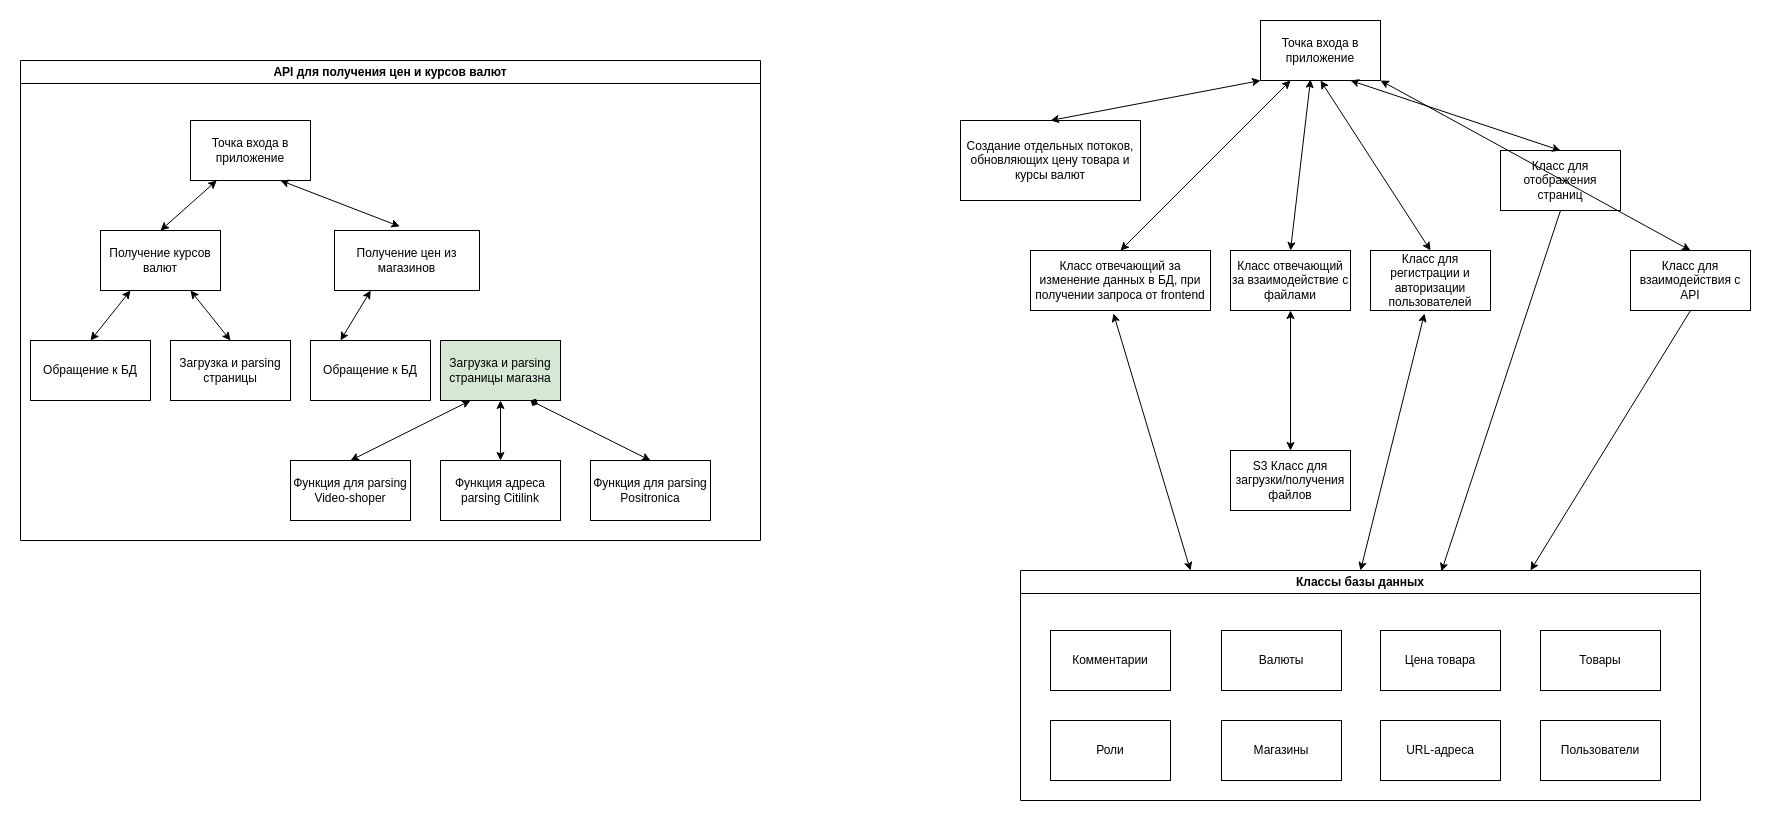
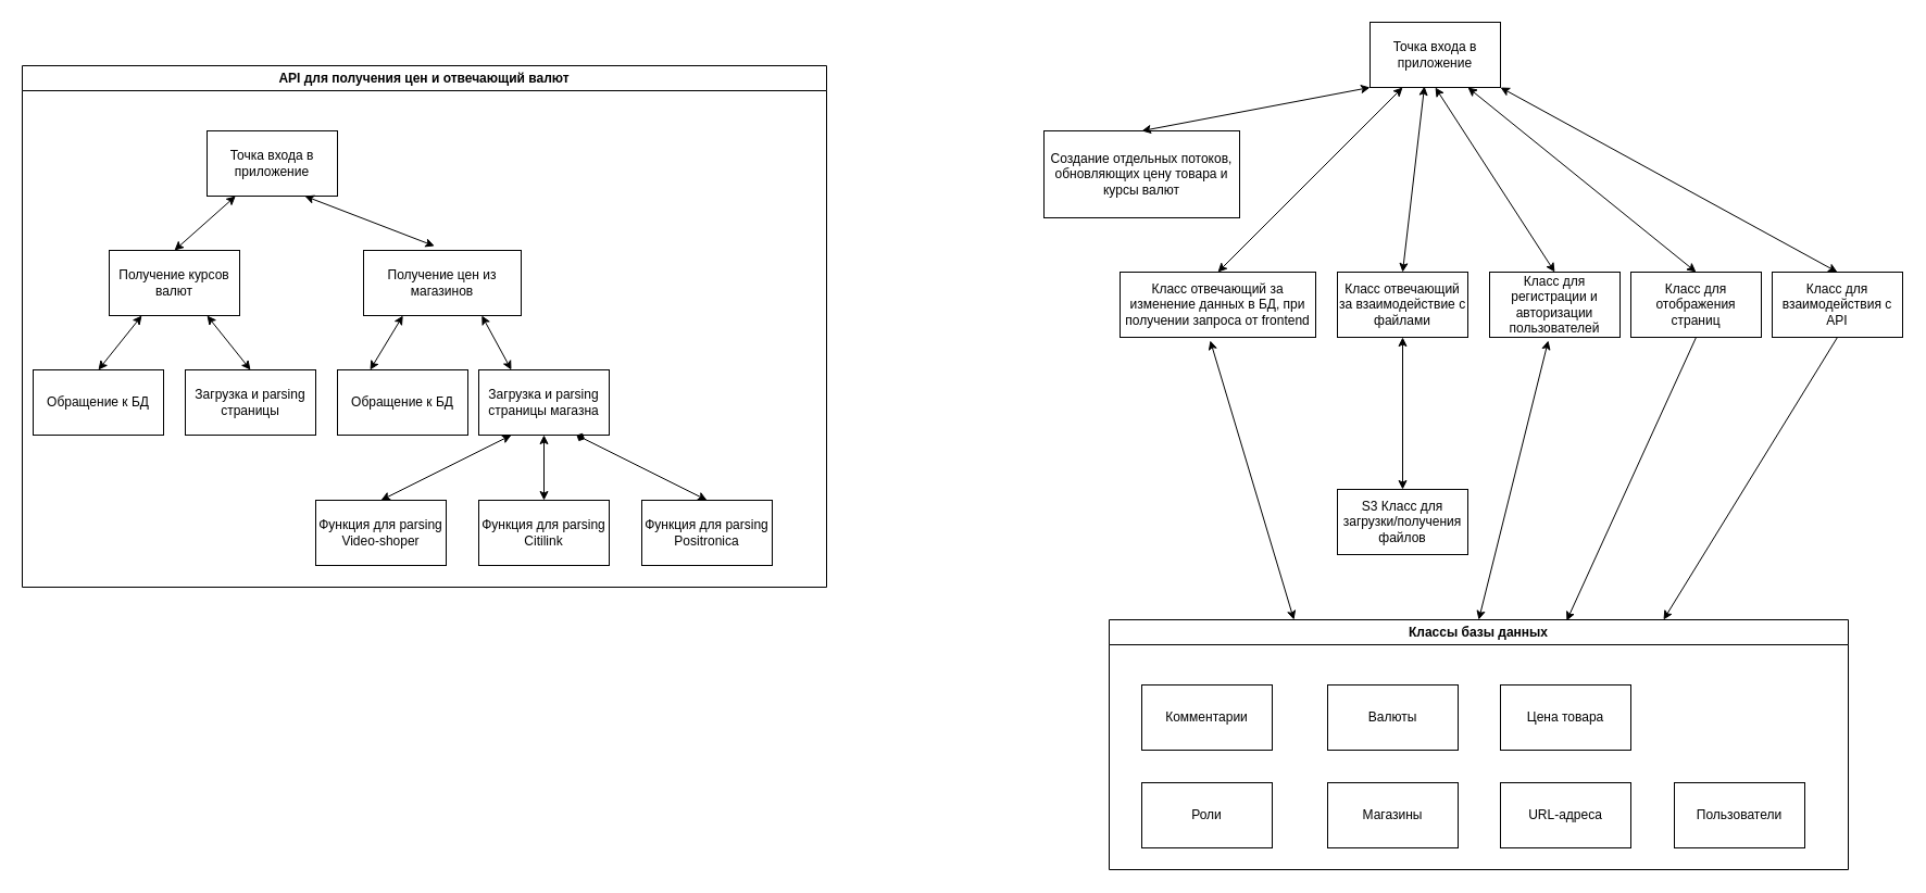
  <mxCell id="0" />
  <mxCell id="1" parent="0" />
  <mxCell id="2" value="Точка входа в приложение" style="rounded=0;whiteSpace=wrap;html=1;" vertex="1" parent="1"><mxGeometry x="190" y="120" width="120" height="60" as="geometry" /></mxCell>
  <mxCell id="3" value="Получение курсов валют" style="rounded=0;whiteSpace=wrap;html=1;" vertex="1" parent="1"><mxGeometry x="100" y="230" width="120" height="60" as="geometry" /></mxCell>
  <mxCell id="4" value="" style="endArrow=classic;startArrow=classic;html=1;rounded=0;exitX=0.5;exitY=0;exitDx=0;exitDy=0;" edge="1" parent="1" source="3" target="2"><mxGeometry width="50" height="50" relative="1" as="geometry"><mxPoint x="170" y="250" as="sourcePoint" /><mxPoint x="220" y="200" as="targetPoint" /></mxGeometry></mxCell>
  <mxCell id="5" value="Обращение к БД" style="rounded=0;whiteSpace=wrap;html=1;" vertex="1" parent="1"><mxGeometry x="30" y="340" width="120" height="60" as="geometry" /></mxCell>
  <mxCell id="6" value="Загрузка и parsing страницы" style="rounded=0;whiteSpace=wrap;html=1;" vertex="1" parent="1"><mxGeometry x="170" y="340" width="120" height="60" as="geometry" /></mxCell>
  <mxCell id="7" value="" style="endArrow=classic;startArrow=classic;html=1;rounded=0;entryX=0.25;entryY=1;entryDx=0;entryDy=0;exitX=0.5;exitY=0;exitDx=0;exitDy=0;" edge="1" parent="1" source="5" target="3"><mxGeometry width="50" height="50" relative="1" as="geometry"><mxPoint x="0" y="300" as="sourcePoint" /><mxPoint x="50" y="250" as="targetPoint" /></mxGeometry></mxCell>
  <mxCell id="8" value="" style="endArrow=classic;startArrow=classic;html=1;rounded=0;entryX=0.75;entryY=1;entryDx=0;entryDy=0;exitX=0.5;exitY=0;exitDx=0;exitDy=0;" edge="1" parent="1" source="6" target="3"><mxGeometry width="50" height="50" relative="1" as="geometry"><mxPoint x="260" y="330" as="sourcePoint" /><mxPoint x="310" y="280" as="targetPoint" /></mxGeometry></mxCell>
  <mxCell id="9" value="Получение цен из магазинов" style="rounded=0;whiteSpace=wrap;html=1;" vertex="1" parent="1"><mxGeometry x="334" y="230" width="145" height="60" as="geometry" /></mxCell>
  <mxCell id="10" value="" style="endArrow=classic;startArrow=classic;html=1;rounded=0;entryX=0.75;entryY=1;entryDx=0;entryDy=0;exitX=0.45;exitY=-0.067;exitDx=0;exitDy=0;exitPerimeter=0;" edge="1" parent="1" source="9" target="2"><mxGeometry width="50" height="50" relative="1" as="geometry"><mxPoint x="340" y="200" as="sourcePoint" /><mxPoint x="390" y="150" as="targetPoint" /></mxGeometry></mxCell>
  <mxCell id="11" value="Обращение к БД" style="rounded=0;whiteSpace=wrap;html=1;" vertex="1" parent="1"><mxGeometry x="310" y="340" width="120" height="60" as="geometry" /></mxCell>
- <mxCell id="12" value="Загрузка и parsing страницы магазна" style="rounded=0;whiteSpace=wrap;html=1;fillColor=#d5e8d4;" vertex="1" parent="1"><mxGeometry x="440" y="340" width="120" height="60" as="geometry" /></mxCell>
+ <mxCell id="12" value="Загрузка и parsing страницы магазна" style="rounded=0;whiteSpace=wrap;html=1;" vertex="1" parent="1"><mxGeometry x="440" y="340" width="120" height="60" as="geometry" /></mxCell>
  <mxCell id="13" value="" style="endArrow=classic;startArrow=classic;html=1;rounded=0;entryX=0.25;entryY=1;entryDx=0;entryDy=0;exitX=0.25;exitY=0;exitDx=0;exitDy=0;" edge="1" parent="1" source="11" target="9"><mxGeometry width="50" height="50" relative="1" as="geometry"><mxPoint x="290" y="330" as="sourcePoint" /><mxPoint x="340" y="280" as="targetPoint" /></mxGeometry></mxCell>
+ <mxCell id="14" value="" style="endArrow=classic;startArrow=classic;html=1;rounded=0;entryX=0.75;entryY=1;entryDx=0;entryDy=0;exitX=0.25;exitY=0;exitDx=0;exitDy=0;" edge="1" parent="1" source="12" target="9"><mxGeometry width="50" height="50" relative="1" as="geometry"><mxPoint x="530" y="310" as="sourcePoint" /><mxPoint x="580" y="260" as="targetPoint" /></mxGeometry></mxCell>
  <mxCell id="15" value="Функция для parsing Video-shoper" style="rounded=0;whiteSpace=wrap;html=1;" vertex="1" parent="1"><mxGeometry x="290" y="460" width="120" height="60" as="geometry" /></mxCell>
- <mxCell id="16" value="Функция адреса parsing Citilink" style="rounded=0;whiteSpace=wrap;html=1;" vertex="1" parent="1"><mxGeometry x="440" y="460" width="120" height="60" as="geometry" /></mxCell>
+ <mxCell id="16" value="Функция для parsing Citilink" style="rounded=0;whiteSpace=wrap;html=1;" vertex="1" parent="1"><mxGeometry x="440" y="460" width="120" height="60" as="geometry" /></mxCell>
  <mxCell id="17" value="Функция&amp;nbsp;для parsing Positronica" style="rounded=0;whiteSpace=wrap;html=1;" vertex="1" parent="1"><mxGeometry x="590" y="460" width="120" height="60" as="geometry" /></mxCell>
  <mxCell id="18" value="" style="endArrow=classic;startArrow=classic;html=1;rounded=0;entryX=0.25;entryY=1;entryDx=0;entryDy=0;exitX=0.5;exitY=0;exitDx=0;exitDy=0;" edge="1" parent="1" source="15" target="12"><mxGeometry width="50" height="50" relative="1" as="geometry"><mxPoint x="320" y="650" as="sourcePoint" /><mxPoint x="370" y="600" as="targetPoint" /></mxGeometry></mxCell>
  <mxCell id="19" value="" style="endArrow=classic;startArrow=classic;html=1;rounded=0;exitX=0.5;exitY=0;exitDx=0;exitDy=0;" edge="1" parent="1" source="16" target="12"><mxGeometry width="50" height="50" relative="1" as="geometry"><mxPoint x="490" y="610" as="sourcePoint" /><mxPoint x="540" y="560" as="targetPoint" /></mxGeometry></mxCell>
  <mxCell id="20" value="" style="endArrow=diamond;startArrow=classic;html=1;rounded=0;entryX=0.75;entryY=1;entryDx=0;entryDy=0;exitX=0.5;exitY=0;exitDx=0;exitDy=0;" edge="1" parent="1" source="17" target="12"><mxGeometry width="50" height="50" relative="1" as="geometry"><mxPoint x="600" y="430" as="sourcePoint" /><mxPoint x="650" y="380" as="targetPoint" /></mxGeometry></mxCell>
- <mxCell id="21" value="API для получения цен и курсов валют" style="swimlane;whiteSpace=wrap;html=1;" vertex="1" parent="1"><mxGeometry x="20" y="60" width="740" height="480" as="geometry" /></mxCell>
+ <mxCell id="21" value="API для получения цен и отвечающий валют" style="swimlane;whiteSpace=wrap;html=1;" vertex="1" parent="1"><mxGeometry x="20" y="60" width="740" height="480" as="geometry" /></mxCell>
  <mxCell id="22" value="Точка входа в приложение" style="rounded=0;whiteSpace=wrap;html=1;" vertex="1" parent="1"><mxGeometry x="1260" y="20" width="120" height="60" as="geometry" /></mxCell>
  <mxCell id="23" value="Создание отдельных потоков, обновляющих цену товара и курсы валют" style="rounded=0;whiteSpace=wrap;html=1;" vertex="1" parent="1"><mxGeometry x="960" y="120" width="180" height="80" as="geometry" /></mxCell>
  <mxCell id="24" value="Класс для взаимодействия с API" style="rounded=0;whiteSpace=wrap;html=1;" vertex="1" parent="1"><mxGeometry x="1630" y="250" width="120" height="60" as="geometry" /></mxCell>
  <mxCell id="25" value="Класс отвечающий за взаимодействие с файлами" style="rounded=0;whiteSpace=wrap;html=1;" vertex="1" parent="1"><mxGeometry x="1230" y="250" width="120" height="60" as="geometry" /></mxCell>
  <mxCell id="26" value="Класс отвечающий за изменение данных в БД, при получении запроса от frontend" style="rounded=0;whiteSpace=wrap;html=1;" vertex="1" parent="1"><mxGeometry x="1030" y="250" width="180" height="60" as="geometry" /></mxCell>
  <mxCell id="27" value="Класс для регистрации и авторизации пользователей" style="rounded=0;whiteSpace=wrap;html=1;" vertex="1" parent="1"><mxGeometry x="1370" y="250" width="120" height="60" as="geometry" /></mxCell>
- <mxCell id="28" value="Класс для отображения страниц" style="rounded=0;whiteSpace=wrap;html=1;" vertex="1" parent="1"><mxGeometry x="1500" y="150" width="120" height="60" as="geometry" /></mxCell>
+ <mxCell id="28" value="Класс для отображения страниц" style="rounded=0;whiteSpace=wrap;html=1;" vertex="1" parent="1"><mxGeometry x="1500" y="250" width="120" height="60" as="geometry" /></mxCell>
  <mxCell id="29" value="" style="endArrow=classic;startArrow=classic;html=1;rounded=0;entryX=0;entryY=1;entryDx=0;entryDy=0;exitX=0.5;exitY=0;exitDx=0;exitDy=0;" edge="1" parent="1" source="23" target="22"><mxGeometry width="50" height="50" relative="1" as="geometry"><mxPoint x="1110" y="100" as="sourcePoint" /><mxPoint x="1160" y="50" as="targetPoint" /></mxGeometry></mxCell>
  <mxCell id="30" value="" style="endArrow=classic;startArrow=classic;html=1;rounded=0;entryX=0.25;entryY=1;entryDx=0;entryDy=0;exitX=0.5;exitY=0;exitDx=0;exitDy=0;" edge="1" parent="1" source="26" target="22"><mxGeometry width="50" height="50" relative="1" as="geometry"><mxPoint x="1270" y="130" as="sourcePoint" /><mxPoint x="1320" y="80" as="targetPoint" /></mxGeometry></mxCell>
  <mxCell id="31" value="" style="endArrow=classic;startArrow=classic;html=1;rounded=0;entryX=0.417;entryY=0.983;entryDx=0;entryDy=0;entryPerimeter=0;exitX=0.5;exitY=0;exitDx=0;exitDy=0;" edge="1" parent="1" source="25" target="22"><mxGeometry width="50" height="50" relative="1" as="geometry"><mxPoint x="1330" y="190" as="sourcePoint" /><mxPoint x="1380" y="140" as="targetPoint" /></mxGeometry></mxCell>
  <mxCell id="32" value="" style="endArrow=classic;startArrow=classic;html=1;rounded=0;entryX=0.5;entryY=1;entryDx=0;entryDy=0;exitX=0.5;exitY=0;exitDx=0;exitDy=0;" edge="1" parent="1" source="27" target="22"><mxGeometry width="50" height="50" relative="1" as="geometry"><mxPoint x="1330" y="190" as="sourcePoint" /><mxPoint x="1380" y="140" as="targetPoint" /></mxGeometry></mxCell>
  <mxCell id="33" value="" style="endArrow=classic;startArrow=classic;html=1;rounded=0;entryX=0.75;entryY=1;entryDx=0;entryDy=0;exitX=0.5;exitY=0;exitDx=0;exitDy=0;" edge="1" parent="1" source="28" target="22"><mxGeometry width="50" height="50" relative="1" as="geometry"><mxPoint x="1400" y="180" as="sourcePoint" /><mxPoint x="1450" y="130" as="targetPoint" /></mxGeometry></mxCell>
  <mxCell id="34" value="" style="endArrow=classic;startArrow=classic;html=1;rounded=0;entryX=1;entryY=1;entryDx=0;entryDy=0;exitX=0.5;exitY=0;exitDx=0;exitDy=0;" edge="1" parent="1" source="24" target="22"><mxGeometry width="50" height="50" relative="1" as="geometry"><mxPoint x="1520" y="170" as="sourcePoint" /><mxPoint x="1570" y="120" as="targetPoint" /></mxGeometry></mxCell>
  <mxCell id="35" value="S3 Класс для загрузки/получения файлов" style="rounded=0;whiteSpace=wrap;html=1;" vertex="1" parent="1"><mxGeometry x="1230" y="450" width="120" height="60" as="geometry" /></mxCell>
  <mxCell id="36" value="" style="endArrow=classic;startArrow=classic;html=1;rounded=0;entryX=0.5;entryY=1;entryDx=0;entryDy=0;" edge="1" parent="1" source="35" target="25"><mxGeometry width="50" height="50" relative="1" as="geometry"><mxPoint x="1220" y="410" as="sourcePoint" /><mxPoint x="1270" y="360" as="targetPoint" /></mxGeometry></mxCell>
  <mxCell id="37" value="Классы базы данных" style="swimlane;whiteSpace=wrap;html=1;" vertex="1" parent="1"><mxGeometry x="1020" y="570" width="680" height="230" as="geometry" /></mxCell>
  <mxCell id="38" value="Комментарии" style="rounded=0;whiteSpace=wrap;html=1;" vertex="1" parent="37"><mxGeometry x="30" y="60" width="120" height="60" as="geometry" /></mxCell>
  <mxCell id="39" value="Валюты" style="rounded=0;whiteSpace=wrap;html=1;" vertex="1" parent="37"><mxGeometry x="201" y="60" width="120" height="60" as="geometry" /></mxCell>
  <mxCell id="40" value="Цена товара" style="rounded=0;whiteSpace=wrap;html=1;" vertex="1" parent="37"><mxGeometry x="360" y="60" width="120" height="60" as="geometry" /></mxCell>
- <mxCell id="41" value="Товары" style="rounded=0;whiteSpace=wrap;html=1;" vertex="1" parent="37"><mxGeometry x="520" y="60" width="120" height="60" as="geometry" /></mxCell>
  <mxCell id="42" value="Роли" style="rounded=0;whiteSpace=wrap;html=1;" vertex="1" parent="37"><mxGeometry x="30" y="150" width="120" height="60" as="geometry" /></mxCell>
  <mxCell id="43" value="Магазины" style="rounded=0;whiteSpace=wrap;html=1;" vertex="1" parent="37"><mxGeometry x="201" y="150" width="120" height="60" as="geometry" /></mxCell>
  <mxCell id="44" value="URL-адреса" style="rounded=0;whiteSpace=wrap;html=1;" vertex="1" parent="37"><mxGeometry x="360" y="150" width="120" height="60" as="geometry" /></mxCell>
  <mxCell id="45" value="Пользователи" style="rounded=0;whiteSpace=wrap;html=1;" vertex="1" parent="37"><mxGeometry x="520" y="150" width="120" height="60" as="geometry" /></mxCell>
  <mxCell id="46" value="" style="endArrow=classic;startArrow=classic;html=1;rounded=0;entryX=0.461;entryY=1.05;entryDx=0;entryDy=0;entryPerimeter=0;exitX=0.25;exitY=0;exitDx=0;exitDy=0;" edge="1" parent="1" source="37" target="26"><mxGeometry width="50" height="50" relative="1" as="geometry"><mxPoint x="1050" y="430" as="sourcePoint" /><mxPoint x="1100" y="380" as="targetPoint" /></mxGeometry></mxCell>
  <mxCell id="47" value="" style="endArrow=classic;startArrow=classic;html=1;rounded=0;entryX=0.45;entryY=1.05;entryDx=0;entryDy=0;entryPerimeter=0;exitX=0.5;exitY=0;exitDx=0;exitDy=0;" edge="1" parent="1" source="37" target="27"><mxGeometry width="50" height="50" relative="1" as="geometry"><mxPoint x="1420" y="450" as="sourcePoint" /><mxPoint x="1470" y="400" as="targetPoint" /></mxGeometry></mxCell>
  <mxCell id="48" value="" style="endArrow=classic;html=1;rounded=0;exitX=0.5;exitY=1;exitDx=0;exitDy=0;entryX=0.75;entryY=0;entryDx=0;entryDy=0;" edge="1" parent="1" source="24" target="37"><mxGeometry width="50" height="50" relative="1" as="geometry"><mxPoint x="1560" y="520" as="sourcePoint" /><mxPoint x="1610" y="470" as="targetPoint" /></mxGeometry></mxCell>
  <mxCell id="49" value="" style="endArrow=classic;html=1;rounded=0;exitX=0.5;exitY=1;exitDx=0;exitDy=0;entryX=0.619;entryY=0.004;entryDx=0;entryDy=0;entryPerimeter=0;" edge="1" parent="1" source="28" target="37"><mxGeometry width="50" height="50" relative="1" as="geometry"><mxPoint x="1510" y="470" as="sourcePoint" /><mxPoint x="1560" y="420" as="targetPoint" /></mxGeometry></mxCell>
